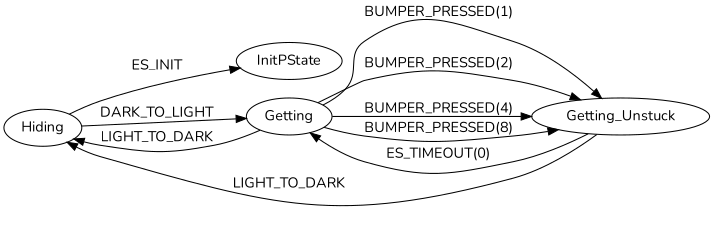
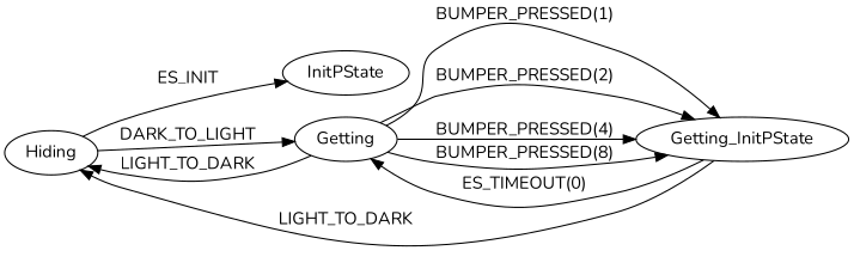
  digraph {
    fontname=Nunito
    rankdir=LR
    node [fontname=Nunito]
    edge [fontname=Nunito]
    Hiding
    InitPState
    n3 [label=Getting]
-   Getting_Unstuck
+   Getting_Unstuck [label=Getting_InitPState]
    Hiding -> InitPState [label=ES_INIT]
    Hiding -> n3 [label=DARK_TO_LIGHT]
    n3 -> Hiding [label=LIGHT_TO_DARK]
    n3 -> Getting_Unstuck [label="BUMPER_PRESSED(1)"]
    n3 -> Getting_Unstuck [label="BUMPER_PRESSED(2)"]
    n3 -> Getting_Unstuck [label="BUMPER_PRESSED(4)"]
    n3 -> Getting_Unstuck [label="BUMPER_PRESSED(8)"]
    Getting_Unstuck -> Hiding [label=LIGHT_TO_DARK]
    Getting_Unstuck -> n3 [label="ES_TIMEOUT(0)"]
  }
